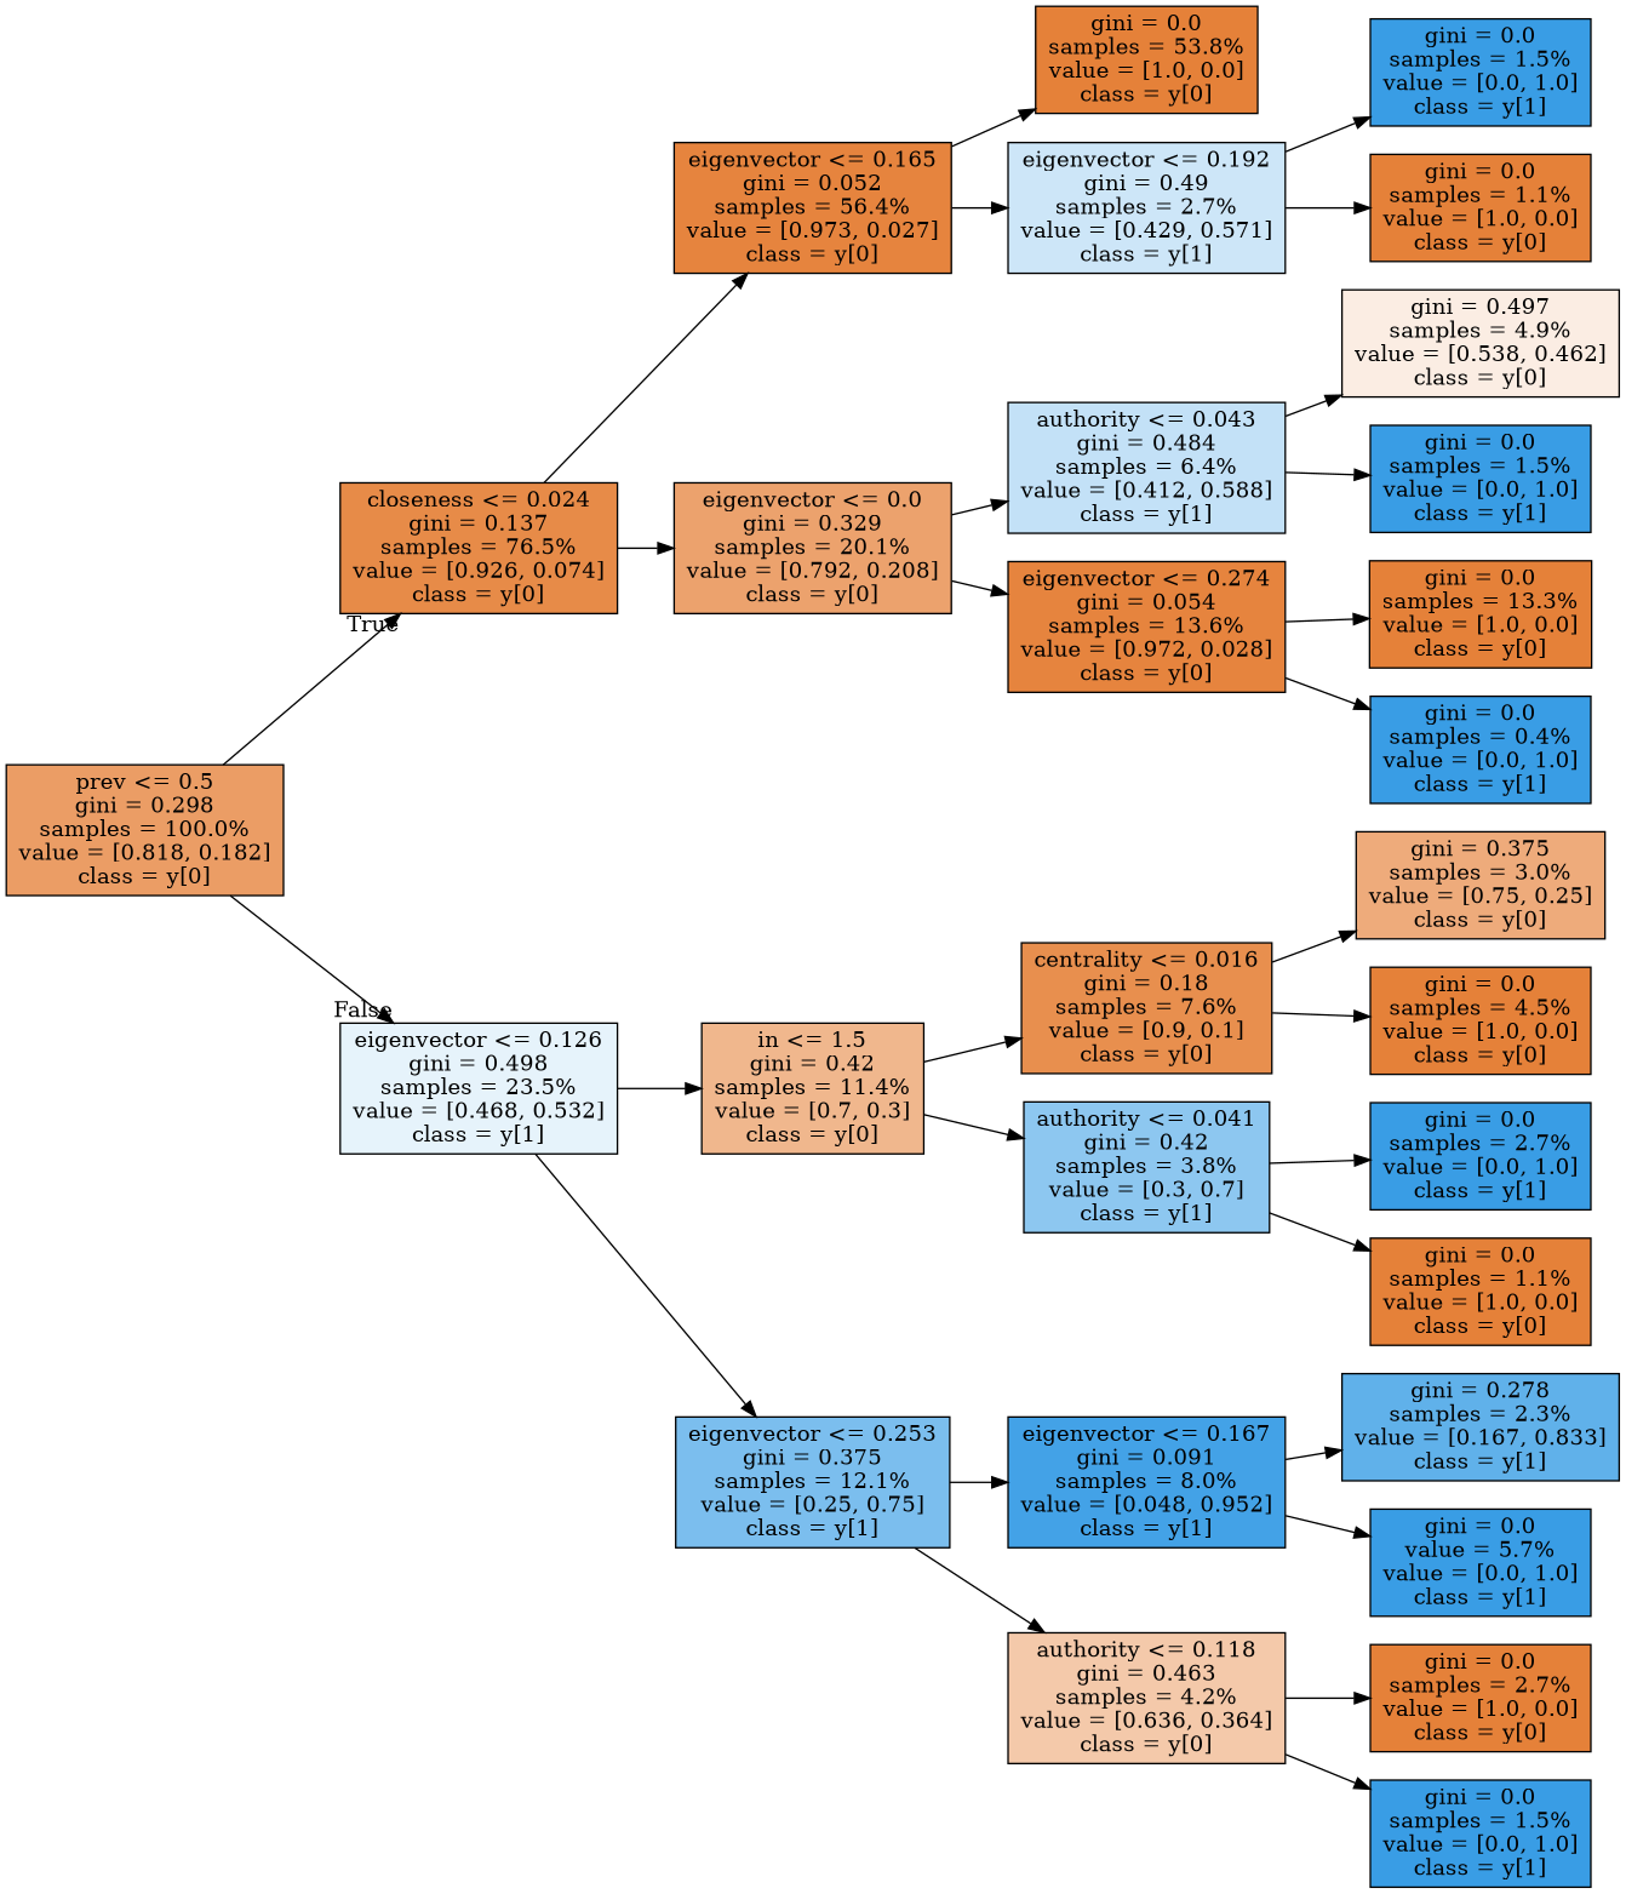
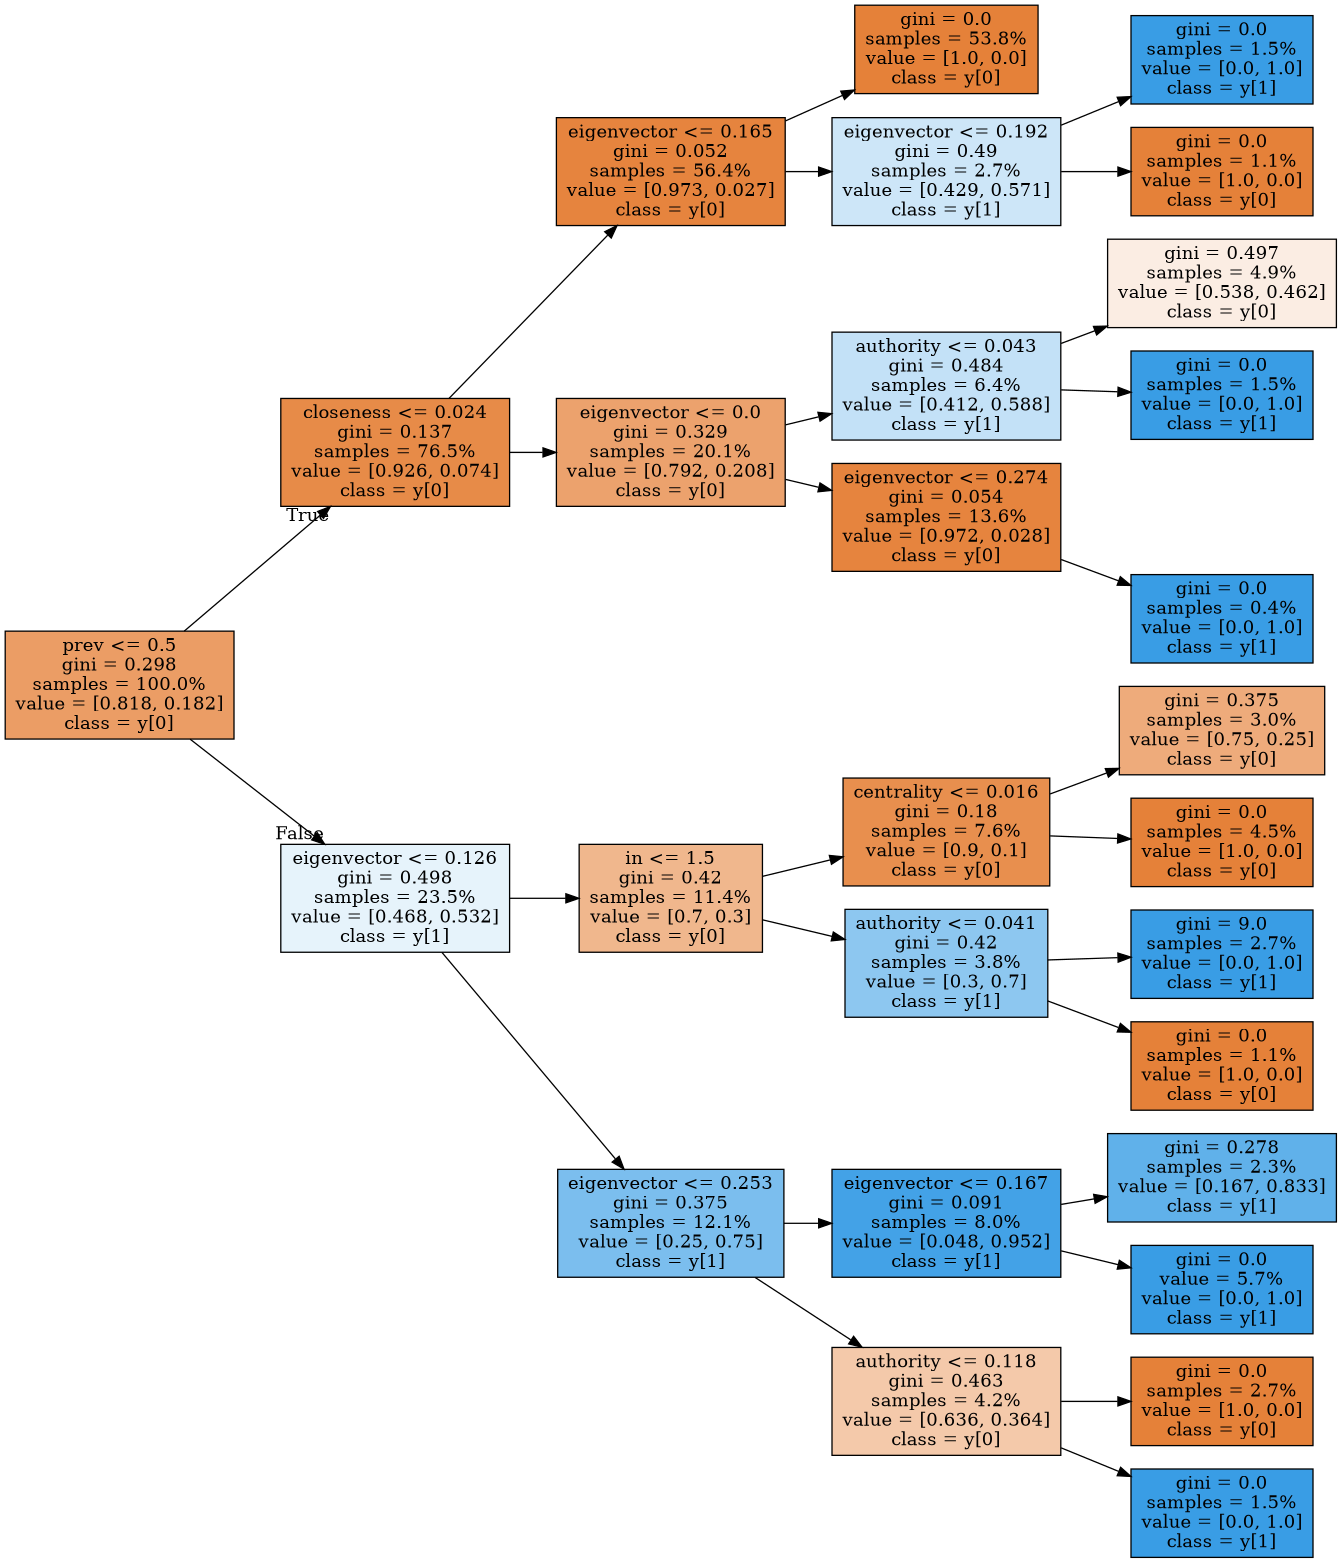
  digraph {
    rankdir=LR
    node [color=black fillcolor="#e58139ff" shape=box style=filled]
    n1 [fillcolor="#e58139c6" label="prev <= 0.5\ngini = 0.298\nsamples = 100.0%\nvalue = [0.818, 0.182]\nclass = y[0]"]
    n2 [fillcolor="#e58139eb" label="closeness <= 0.024\ngini = 0.137\nsamples = 76.5%\nvalue = [0.926, 0.074]\nclass = y[0]"]
    n3 [fillcolor="#399de51f" label="eigenvector <= 0.126\ngini = 0.498\nsamples = 23.5%\nvalue = [0.468, 0.532]\nclass = y[1]"]
    n4 [fillcolor="#e58139f8" label="eigenvector <= 0.165\ngini = 0.052\nsamples = 56.4%\nvalue = [0.973, 0.027]\nclass = y[0]"]
    n5 [fillcolor="#e58139bc" label="eigenvector <= 0.0\ngini = 0.329\nsamples = 20.1%\nvalue = [0.792, 0.208]\nclass = y[0]"]
    n6 [fillcolor="#e5813992" label="in <= 1.5\ngini = 0.42\nsamples = 11.4%\nvalue = [0.7, 0.3]\nclass = y[0]"]
    n7 [fillcolor="#399de5aa" label="eigenvector <= 0.253\ngini = 0.375\nsamples = 12.1%\nvalue = [0.25, 0.75]\nclass = y[1]"]
    n8 [label="gini = 0.0\nsamples = 53.8%\nvalue = [1.0, 0.0]\nclass = y[0]"]
    n9 [fillcolor="#399de540" label="eigenvector <= 0.192\ngini = 0.49\nsamples = 2.7%\nvalue = [0.429, 0.571]\nclass = y[1]"]
    n10 [fillcolor="#399de54d" label="authority <= 0.043\ngini = 0.484\nsamples = 6.4%\nvalue = [0.412, 0.588]\nclass = y[1]"]
    n11 [fillcolor="#e58139f8" label="eigenvector <= 0.274\ngini = 0.054\nsamples = 13.6%\nvalue = [0.972, 0.028]\nclass = y[0]"]
    n12 [fillcolor="#399de5ff" label="gini = 0.0\nsamples = 1.5%\nvalue = [0.0, 1.0]\nclass = y[1]"]
    n13 [label="gini = 0.0\nsamples = 1.1%\nvalue = [1.0, 0.0]\nclass = y[0]"]
    n14 [fillcolor="#e5813924" label="gini = 0.497\nsamples = 4.9%\nvalue = [0.538, 0.462]\nclass = y[0]"]
    n15 [fillcolor="#399de5ff" label="gini = 0.0\nsamples = 1.5%\nvalue = [0.0, 1.0]\nclass = y[1]"]
-   n16 [label="gini = 0.0\nsamples = 13.3%\nvalue = [1.0, 0.0]\nclass = y[0]"]
    n17 [fillcolor="#399de5ff" label="gini = 0.0\nsamples = 0.4%\nvalue = [0.0, 1.0]\nclass = y[1]"]
    n18 [fillcolor="#e58139e3" label="centrality <= 0.016\ngini = 0.18\nsamples = 7.6%\nvalue = [0.9, 0.1]\nclass = y[0]"]
    n19 [fillcolor="#399de592" label="authority <= 0.041\ngini = 0.42\nsamples = 3.8%\nvalue = [0.3, 0.7]\nclass = y[1]"]
    n20 [fillcolor="#399de5f2" label="eigenvector <= 0.167\ngini = 0.091\nsamples = 8.0%\nvalue = [0.048, 0.952]\nclass = y[1]"]
    n21 [fillcolor="#e581396d" label="authority <= 0.118\ngini = 0.463\nsamples = 4.2%\nvalue = [0.636, 0.364]\nclass = y[0]"]
    n22 [fillcolor="#e58139aa" label="gini = 0.375\nsamples = 3.0%\nvalue = [0.75, 0.25]\nclass = y[0]"]
    n23 [label="gini = 0.0\nsamples = 4.5%\nvalue = [1.0, 0.0]\nclass = y[0]"]
-   n24 [fillcolor="#399de5ff" label="gini = 0.0\nsamples = 2.7%\nvalue = [0.0, 1.0]\nclass = y[1]"]
+   n24 [fillcolor="#399de5ff" label="gini = 9.0\nsamples = 2.7%\nvalue = [0.0, 1.0]\nclass = y[1]"]
    n25 [label="gini = 0.0\nsamples = 1.1%\nvalue = [1.0, 0.0]\nclass = y[0]"]
    n26 [fillcolor="#399de5cc" label="gini = 0.278\nsamples = 2.3%\nvalue = [0.167, 0.833]\nclass = y[1]"]
    n27 [fillcolor="#399de5ff" label="gini = 0.0\nvalue = 5.7%\nvalue = [0.0, 1.0]\nclass = y[1]"]
    n28 [label="gini = 0.0\nsamples = 2.7%\nvalue = [1.0, 0.0]\nclass = y[0]"]
    n29 [fillcolor="#399de5ff" label="gini = 0.0\nsamples = 1.5%\nvalue = [0.0, 1.0]\nclass = y[1]"]
    n1 -> n2 [headlabel=True labelangle=45 labeldistance=2.5]
    n1 -> n3 [headlabel=False labelangle=-45 labeldistance=2.5]
    n2 -> n4
    n2 -> n5
    n3 -> n6
    n3 -> n7
    n4 -> n8
    n4 -> n9
    n5 -> n10
    n5 -> n11
    n6 -> n18
    n6 -> n19
    n7 -> n20
    n7 -> n21
    n9 -> n12
    n9 -> n13
    n10 -> n14
    n10 -> n15
-   n11 -> n16
    n11 -> n17
    n18 -> n22
    n18 -> n23
    n19 -> n24
    n19 -> n25
    n20 -> n26
    n20 -> n27
    n21 -> n28
    n21 -> n29
  }
